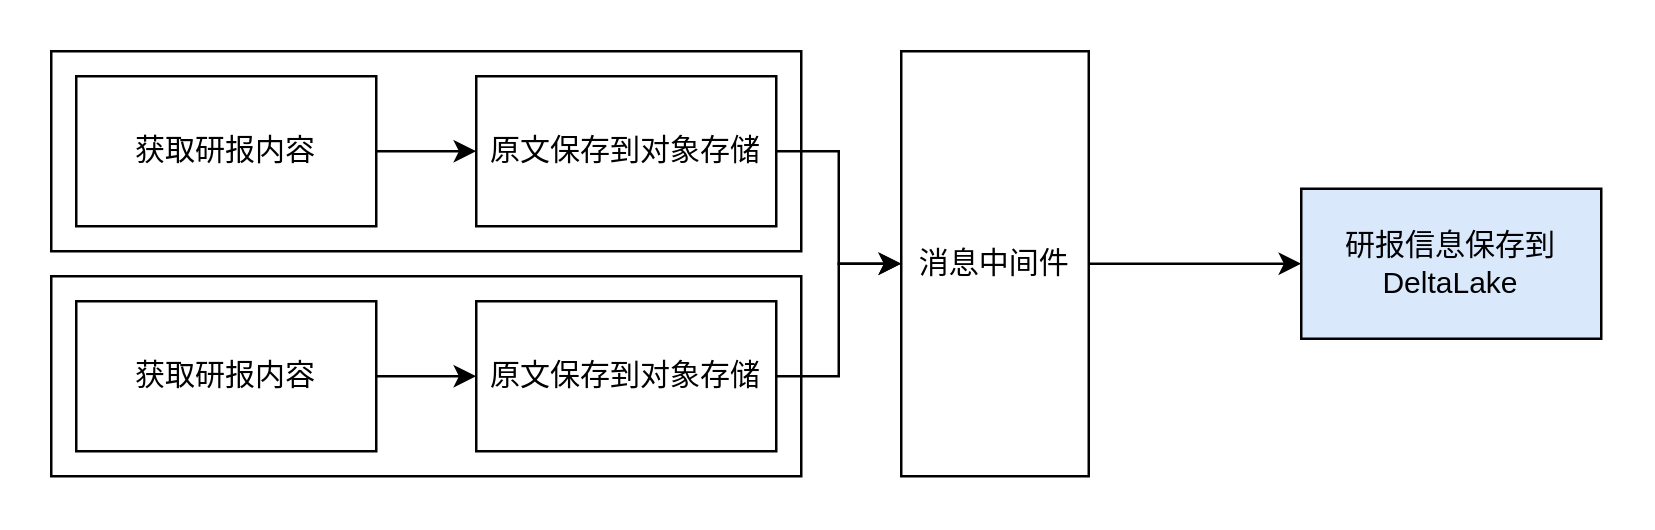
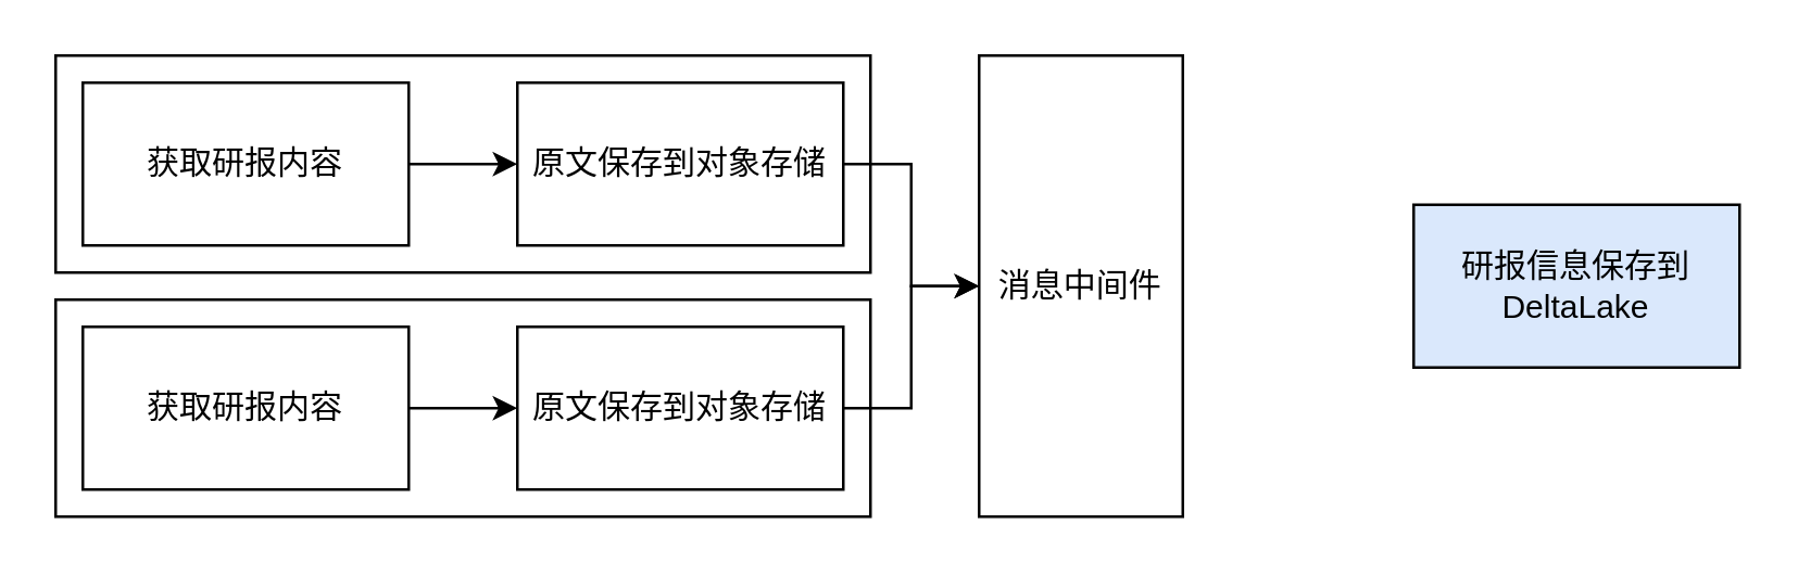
  <mxCell id="0" />
  <mxCell id="1" parent="0" />
  <mxCell id="2" value="" style="rounded=0;whiteSpace=wrap;html=1;" vertex="1" parent="1"><mxGeometry x="20" y="20" width="300" height="80" as="geometry" /></mxCell>
  <mxCell id="3" style="edgeStyle=orthogonalEdgeStyle;rounded=0;orthogonalLoop=1;jettySize=auto;html=1;exitX=1;exitY=0.5;exitDx=0;exitDy=0;" edge="1" parent="1" source="4" target="6"><mxGeometry relative="1" as="geometry" /></mxCell>
  <mxCell id="4" value="获取研报内容" style="rounded=0;whiteSpace=wrap;html=1;" vertex="1" parent="1"><mxGeometry x="30" y="30" width="120" height="60" as="geometry" /></mxCell>
  <mxCell id="5" style="edgeStyle=orthogonalEdgeStyle;rounded=0;orthogonalLoop=1;jettySize=auto;html=1;exitX=1;exitY=0.5;exitDx=0;exitDy=0;entryX=0;entryY=0.5;entryDx=0;entryDy=0;" edge="1" parent="1" source="6" target="9"><mxGeometry relative="1" as="geometry" /></mxCell>
  <mxCell id="6" value="原文保存到对象存储" style="rounded=0;whiteSpace=wrap;html=1;" vertex="1" parent="1"><mxGeometry x="190" y="30" width="120" height="60" as="geometry" /></mxCell>
  <mxCell id="7" value="研报信息保存到DeltaLake" style="rounded=0;whiteSpace=wrap;html=1;fillColor=#dae8fc;" vertex="1" parent="1"><mxGeometry x="520" y="75" width="120" height="60" as="geometry" /></mxCell>
- <mxCell id="8" style="edgeStyle=orthogonalEdgeStyle;rounded=0;orthogonalLoop=1;jettySize=auto;html=1;exitX=1;exitY=0.5;exitDx=0;exitDy=0;" edge="1" parent="1" source="9" target="7"><mxGeometry relative="1" as="geometry" /></mxCell>
  <mxCell id="9" value="消息中间件" style="rounded=0;whiteSpace=wrap;html=1;" vertex="1" parent="1"><mxGeometry x="360" y="20" width="75" height="170" as="geometry" /></mxCell>
  <mxCell id="10" value="" style="rounded=0;whiteSpace=wrap;html=1;" vertex="1" parent="1"><mxGeometry x="20" y="110" width="300" height="80" as="geometry" /></mxCell>
  <mxCell id="11" style="edgeStyle=orthogonalEdgeStyle;rounded=0;orthogonalLoop=1;jettySize=auto;html=1;exitX=1;exitY=0.5;exitDx=0;exitDy=0;" edge="1" parent="1" source="12" target="14"><mxGeometry relative="1" as="geometry" /></mxCell>
  <mxCell id="12" value="获取研报内容" style="rounded=0;whiteSpace=wrap;html=1;" vertex="1" parent="1"><mxGeometry x="30" y="120" width="120" height="60" as="geometry" /></mxCell>
  <mxCell id="13" style="edgeStyle=orthogonalEdgeStyle;rounded=0;orthogonalLoop=1;jettySize=auto;html=1;exitX=1;exitY=0.5;exitDx=0;exitDy=0;" edge="1" parent="1" source="14" target="9"><mxGeometry relative="1" as="geometry" /></mxCell>
  <mxCell id="14" value="原文保存到对象存储" style="rounded=0;whiteSpace=wrap;html=1;" vertex="1" parent="1"><mxGeometry x="190" y="120" width="120" height="60" as="geometry" /></mxCell>
